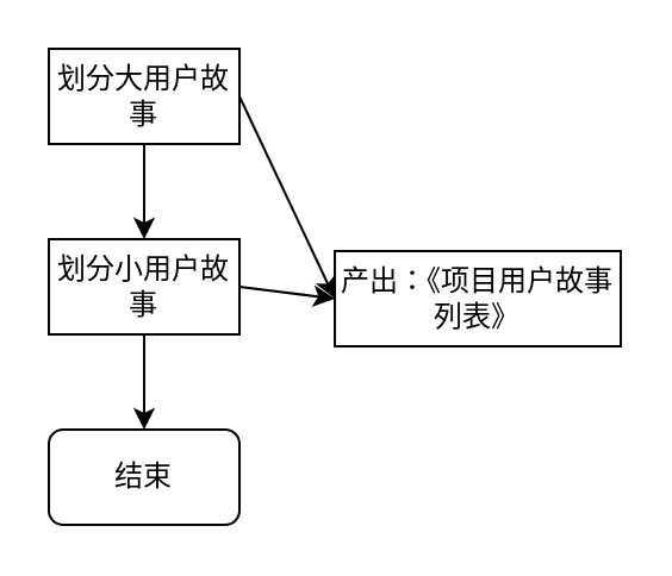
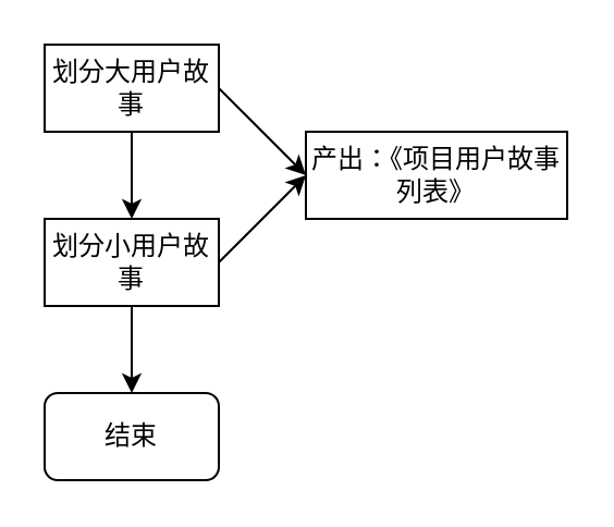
  <mxCell id="0" />
  <mxCell id="1" parent="0" />
  <mxCell id="2" value="" style="edgeStyle=orthogonalEdgeStyle;rounded=0;orthogonalLoop=1;jettySize=auto;html=1;" edge="1" parent="1" source="3" target="5"><mxGeometry relative="1" as="geometry" /></mxCell>
  <mxCell id="3" value="划分大用户故事" style="rounded=0;whiteSpace=wrap;html=1;" vertex="1" parent="1"><mxGeometry x="20" y="20" width="80" height="40" as="geometry" /></mxCell>
  <mxCell id="4" value="" style="edgeStyle=orthogonalEdgeStyle;rounded=0;orthogonalLoop=1;jettySize=auto;html=1;" edge="1" parent="1" source="5" target="6"><mxGeometry relative="1" as="geometry" /></mxCell>
  <mxCell id="5" value="划分小用户故事" style="rounded=0;whiteSpace=wrap;html=1;" vertex="1" parent="1"><mxGeometry x="20" y="100" width="80" height="40" as="geometry" /></mxCell>
  <mxCell id="6" value="结束" style="rounded=1;whiteSpace=wrap;html=1;" vertex="1" parent="1"><mxGeometry x="20" y="180" width="80" height="40" as="geometry" /></mxCell>
- <mxCell id="7" value="产出：《项目用户故事列表》" style="rounded=0;whiteSpace=wrap;html=1;" vertex="1" parent="1"><mxGeometry x="140" y="105" width="120" height="40" as="geometry" /></mxCell>
+ <mxCell id="7" value="产出：《项目用户故事列表》" style="rounded=0;whiteSpace=wrap;html=1;" vertex="1" parent="1"><mxGeometry x="140" y="60" width="120" height="40" as="geometry" /></mxCell>
  <mxCell id="8" value="" style="endArrow=classic;html=1;rounded=0;exitX=1;exitY=0.5;exitDx=0;exitDy=0;entryX=0;entryY=0.5;entryDx=0;entryDy=0;" edge="1" parent="1" source="3" target="7"><mxGeometry width="50" height="50" relative="1" as="geometry"><mxPoint x="90" y="230" as="sourcePoint" /><mxPoint x="140" y="180" as="targetPoint" /></mxGeometry></mxCell>
  <mxCell id="9" value="" style="endArrow=classic;html=1;rounded=0;exitX=1;exitY=0.5;exitDx=0;exitDy=0;entryX=0;entryY=0.5;entryDx=0;entryDy=0;" edge="1" parent="1" source="5" target="7"><mxGeometry width="50" height="50" relative="1" as="geometry"><mxPoint x="90" y="230" as="sourcePoint" /><mxPoint x="140" y="180" as="targetPoint" /></mxGeometry></mxCell>
